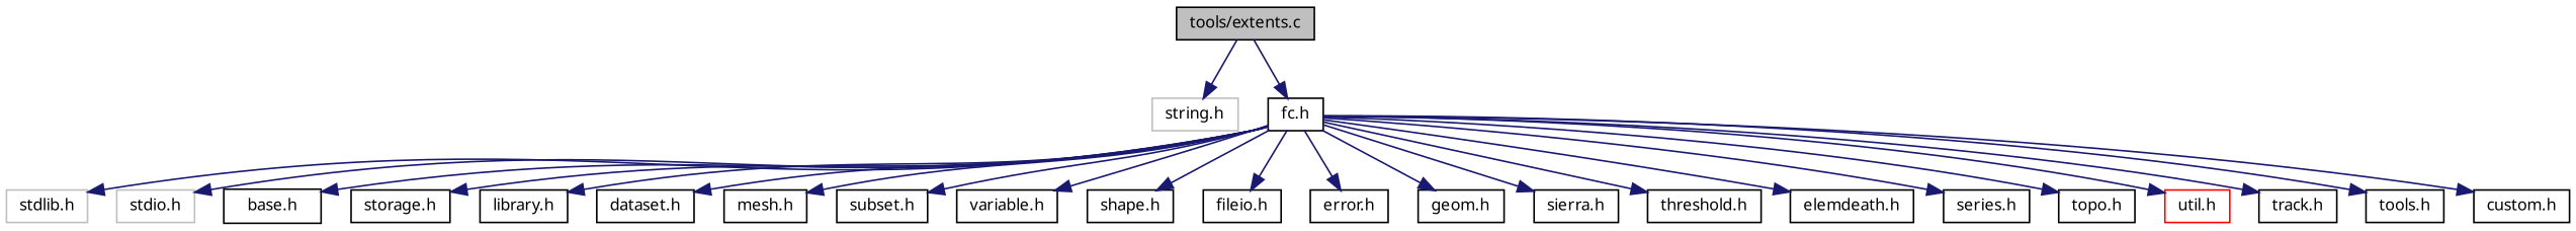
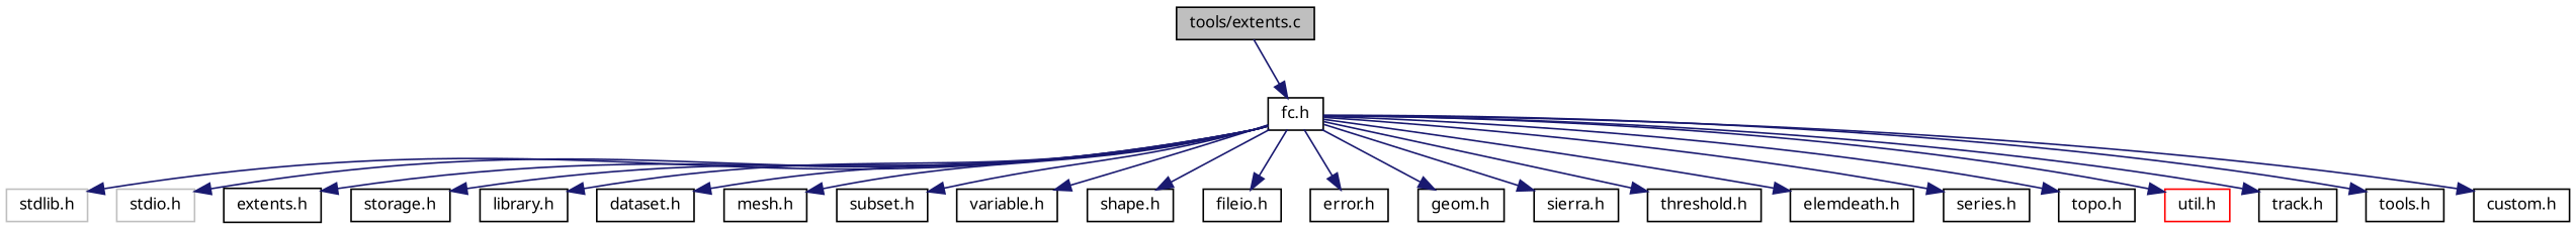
  digraph {
    rankdir=TB
    node [color=black fillcolor=white fontname="FreeSans.ttf" fontsize=10 shape=record style=filled]
    edge [color=midnightblue fontname="FreeSans.ttf" fontsize=10 labelfontname="FreeSans.ttf" labelfontsize=10 style=solid]
    n1 [fillcolor=grey75 fontcolor=black height=0.2 label="tools/extents.c" width=0.4]
-   n2 [color=grey75 height=0.2 label="string.h" width=0.4]
    n3 [height=0.2 label="fc.h" width=0.4]
    n4 [color=grey75 height=0.2 label="stdlib.h" width=0.4]
    n5 [color=grey75 height=0.2 label="stdio.h" width=0.4]
-   n6 [height=0.2 label="base.h" width=0.4]
+   n6 [height=0.2 label="extents.h" width=0.4]
    n7 [height=0.2 label="storage.h" width=0.4]
    n8 [height=0.2 label="library.h" width=0.4]
    n9 [height=0.2 label="dataset.h" width=0.4]
    n10 [height=0.2 label="mesh.h" width=0.4]
    n11 [height=0.2 label="subset.h" width=0.4]
    n12 [height=0.2 label="variable.h" width=0.4]
    n13 [height=0.2 label="shape.h" width=0.4]
    n14 [height=0.2 label="fileio.h" width=0.4]
    n15 [height=0.2 label="error.h" width=0.4]
    n16 [height=0.2 label="geom.h" width=0.4]
    n17 [height=0.2 label="sierra.h" width=0.4]
    n18 [height=0.2 label="threshold.h" width=0.4]
    n19 [height=0.2 label="elemdeath.h" width=0.4]
    n20 [height=0.2 label="series.h" width=0.4]
    n21 [height=0.2 label="topo.h" width=0.4]
    n22 [color=red height=0.2 label="util.h" width=0.4]
    n23 [height=0.2 label="track.h" width=0.4]
    n24 [height=0.2 label="tools.h" width=0.4]
    n25 [height=0.2 label="custom.h" width=0.4]
-   n1 -> n2
    n1 -> n3
    n3 -> n4
    n3 -> n5
    n3 -> n6
    n3 -> n7
    n3 -> n8
    n3 -> n9
    n3 -> n10
    n3 -> n11
    n3 -> n12
    n3 -> n13
    n3 -> n14
    n3 -> n15
    n3 -> n16
    n3 -> n17
    n3 -> n18
    n3 -> n19
    n3 -> n20
    n3 -> n21
    n3 -> n22
    n3 -> n23
    n3 -> n24
    n3 -> n25
  }
